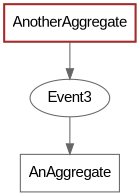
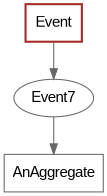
  digraph {
    fontname="Liberation Sans"
    splines=spline
    node [color=gray40 fontname="Liberation Sans" shape=box]
    edge [color=gray40 fontname="Liberation Sans" style=solid]
-   AnotherAggregate [color=brown style=bold]
-   Event3 [shape=ellipse]
+   AnotherAggregate [color=brown style=bold label=Event]
+   Event3 [shape=ellipse label=Event7]
    AnAggregate
    AnotherAggregate -> Event3
    Event3 -> AnAggregate
  }
